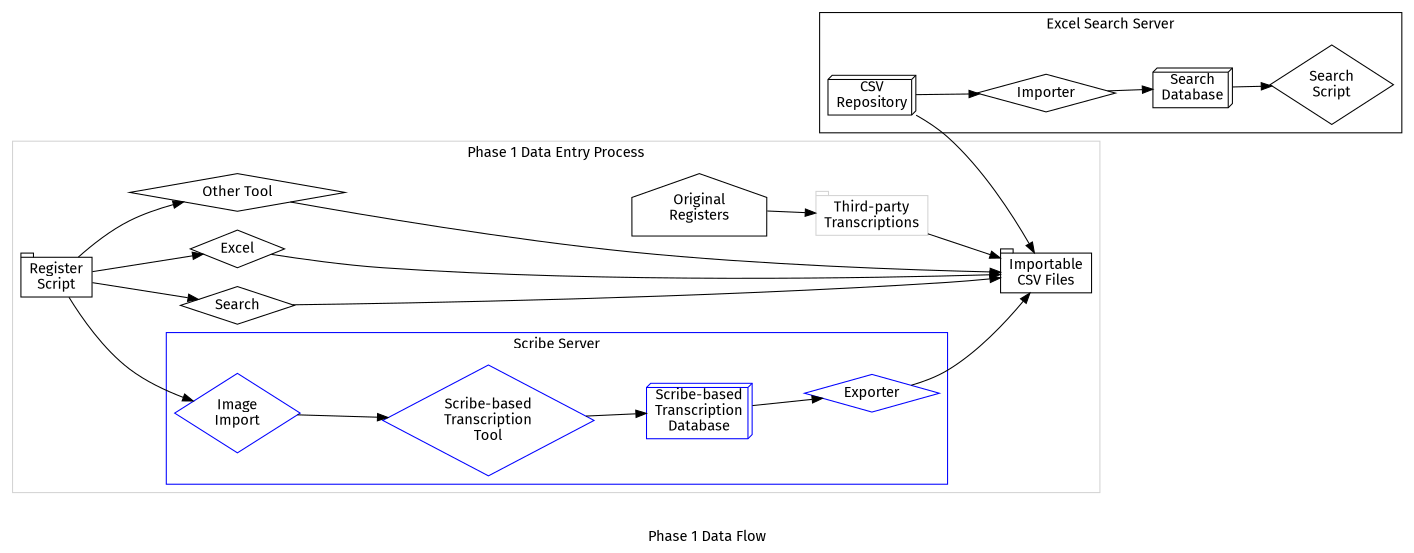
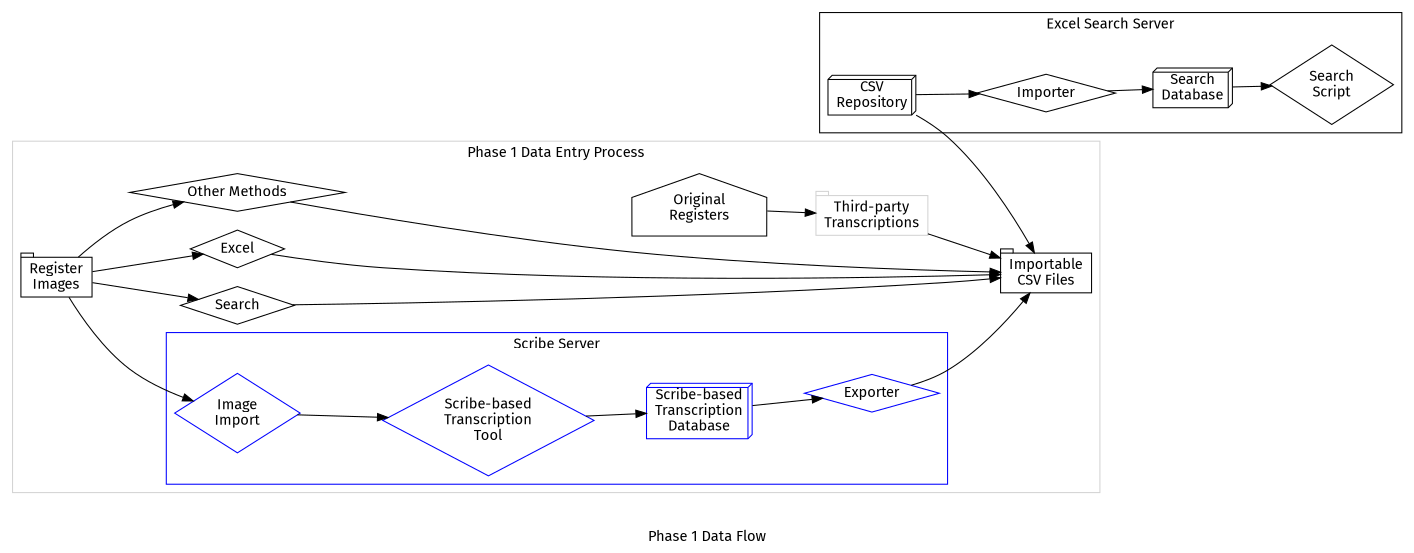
  digraph {
    fontname="Fira Sans"
    label="Phase 1 Data Flow"
    rankdir=LR
    node [fontname="Fira Sans" shape=diamond]
    edge [fontname="Fira Sans"]
    n1 [color=blue label="Image\nImport"]
    n2 [color=blue label="Scribe-based\nTranscription\nTool"]
    n3 [color=blue label="Scribe-based\nTranscription\nDatabase" shape=box3d]
    n4 [color=blue label=Exporter]
    n5 [label="Original\nRegisters" shape=house]
    n6 [color=lightgrey label="Third-party\nTranscriptions" shape=tab]
-   n7 [label="Register\nScript" shape=tab]
+   n7 [label="Register\nImages" shape=tab]
    n8 [label="Importable\nCSV Files" shape=tab]
    n9 [label=Search]
    n10 [label=Excel]
-   n11 [label="Other Tool"]
+   n11 [label="Other Methods"]
    n12 [label="CSV\nRepository" shape=box3d]
    n13 [label=Importer]
    n14 [label="Search\nDatabase" shape=box3d]
    n15 [label="Search\nScript"]
    subgraph cluster_1 {
      color=lightgrey
      label="Phase 1 Data Entry Process"
      n5
      n6
      n7
      n8
      n9
      n10
      n11
      subgraph cluster_2 {
        color=blue
        label="Scribe Server"
        n1
        n2
        n3
        n4
      }
    }
    subgraph cluster_3 {
      label="Excel Search Server"
      n12
      n13
      n14
      n15
    }
    n1 -> n2
    n2 -> n3
    n3 -> n4
    n4 -> n8
    n5 -> n6
    n6 -> n8
    n7 -> n1
    n7 -> n9
    n7 -> n10
    n7 -> n11
    n9 -> n8
    n10 -> n8
    n11 -> n8
    n12 -> n8
    n12 -> n13
    n13 -> n14
    n14 -> n15
  }
